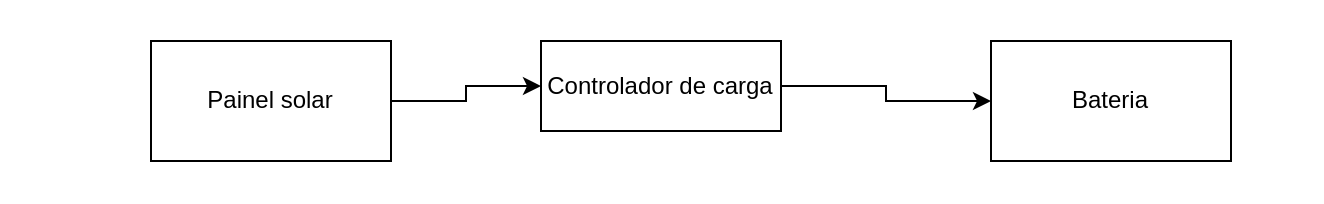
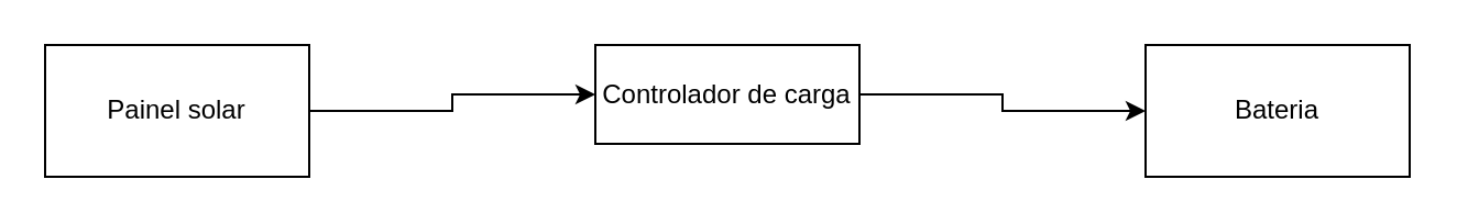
  <mxCell id="0" />
  <mxCell id="1" parent="0" />
  <mxCell id="2" style="edgeStyle=orthogonalEdgeStyle;rounded=0;orthogonalLoop=1;jettySize=auto;html=1;exitX=1;exitY=0.5;exitDx=0;exitDy=0;" edge="1" parent="1" source="3" target="4"><mxGeometry relative="1" as="geometry" /></mxCell>
  <mxCell id="3" value="Controlador de carga" style="rounded=0;whiteSpace=wrap;html=1;" vertex="1" parent="1"><mxGeometry x="270" y="20" width="120" height="45" as="geometry" /></mxCell>
- <mxCell id="4" value="Bateria" style="rounded=0;whiteSpace=wrap;html=1;" vertex="1" parent="1"><mxGeometry x="495" y="20" width="120" height="60" as="geometry" /></mxCell>
+ <mxCell id="4" value="Bateria" style="rounded=0;whiteSpace=wrap;html=1;" vertex="1" parent="1"><mxGeometry x="520" y="20" width="120" height="60" as="geometry" /></mxCell>
  <mxCell id="5" style="edgeStyle=orthogonalEdgeStyle;rounded=0;orthogonalLoop=1;jettySize=auto;html=1;exitX=1;exitY=0.5;exitDx=0;exitDy=0;entryX=0;entryY=0.5;entryDx=0;entryDy=0;" edge="1" parent="1" source="6" target="3"><mxGeometry relative="1" as="geometry" /></mxCell>
- <mxCell id="6" value="Painel solar" style="rounded=0;whiteSpace=wrap;html=1;" vertex="1" parent="1"><mxGeometry x="75" y="20" width="120" height="60" as="geometry" /></mxCell>
+ <mxCell id="6" value="Painel solar" style="rounded=0;whiteSpace=wrap;html=1;" vertex="1" parent="1"><mxGeometry x="20" y="20" width="120" height="60" as="geometry" /></mxCell>
